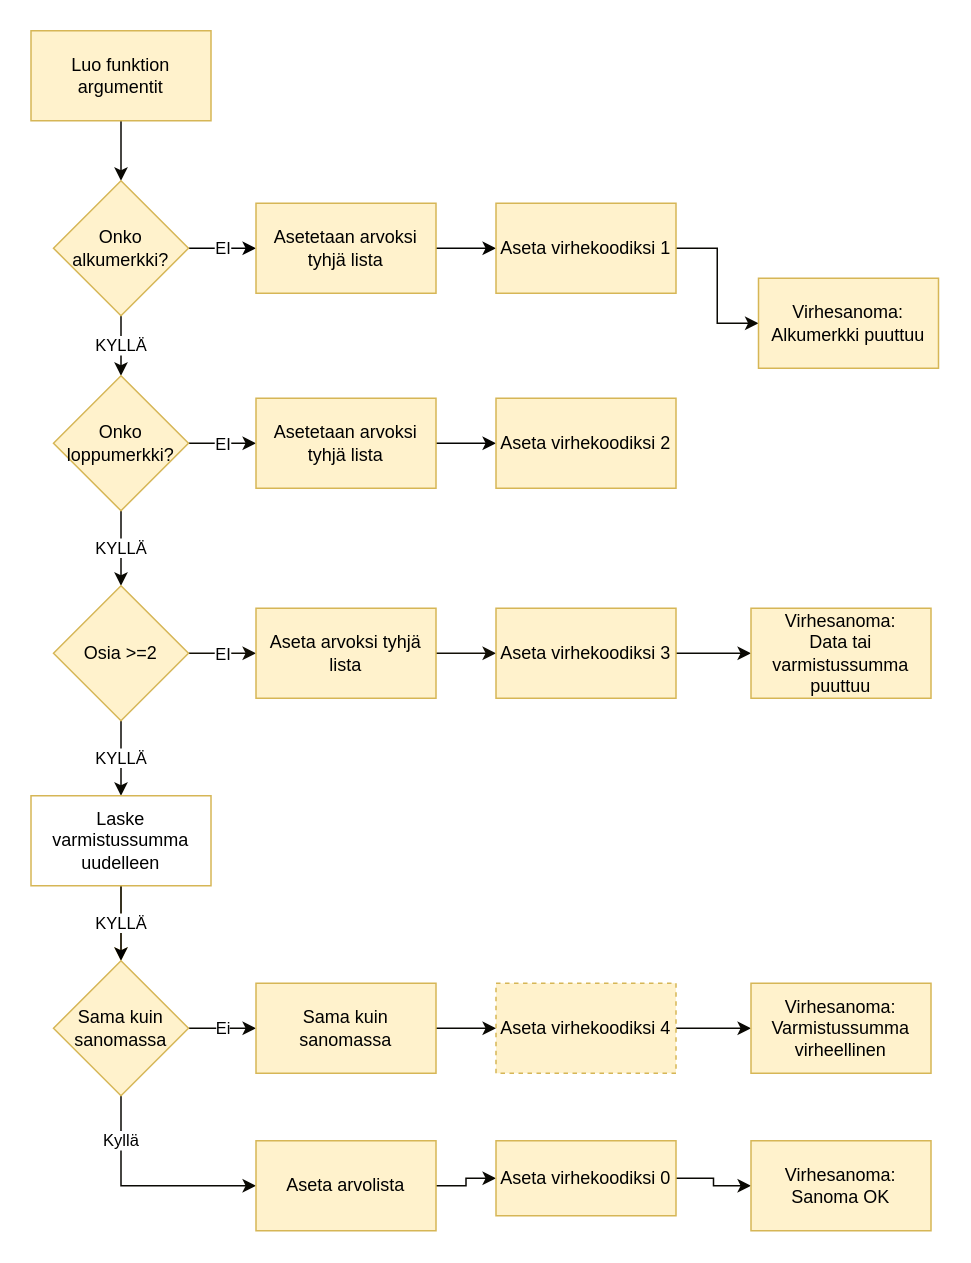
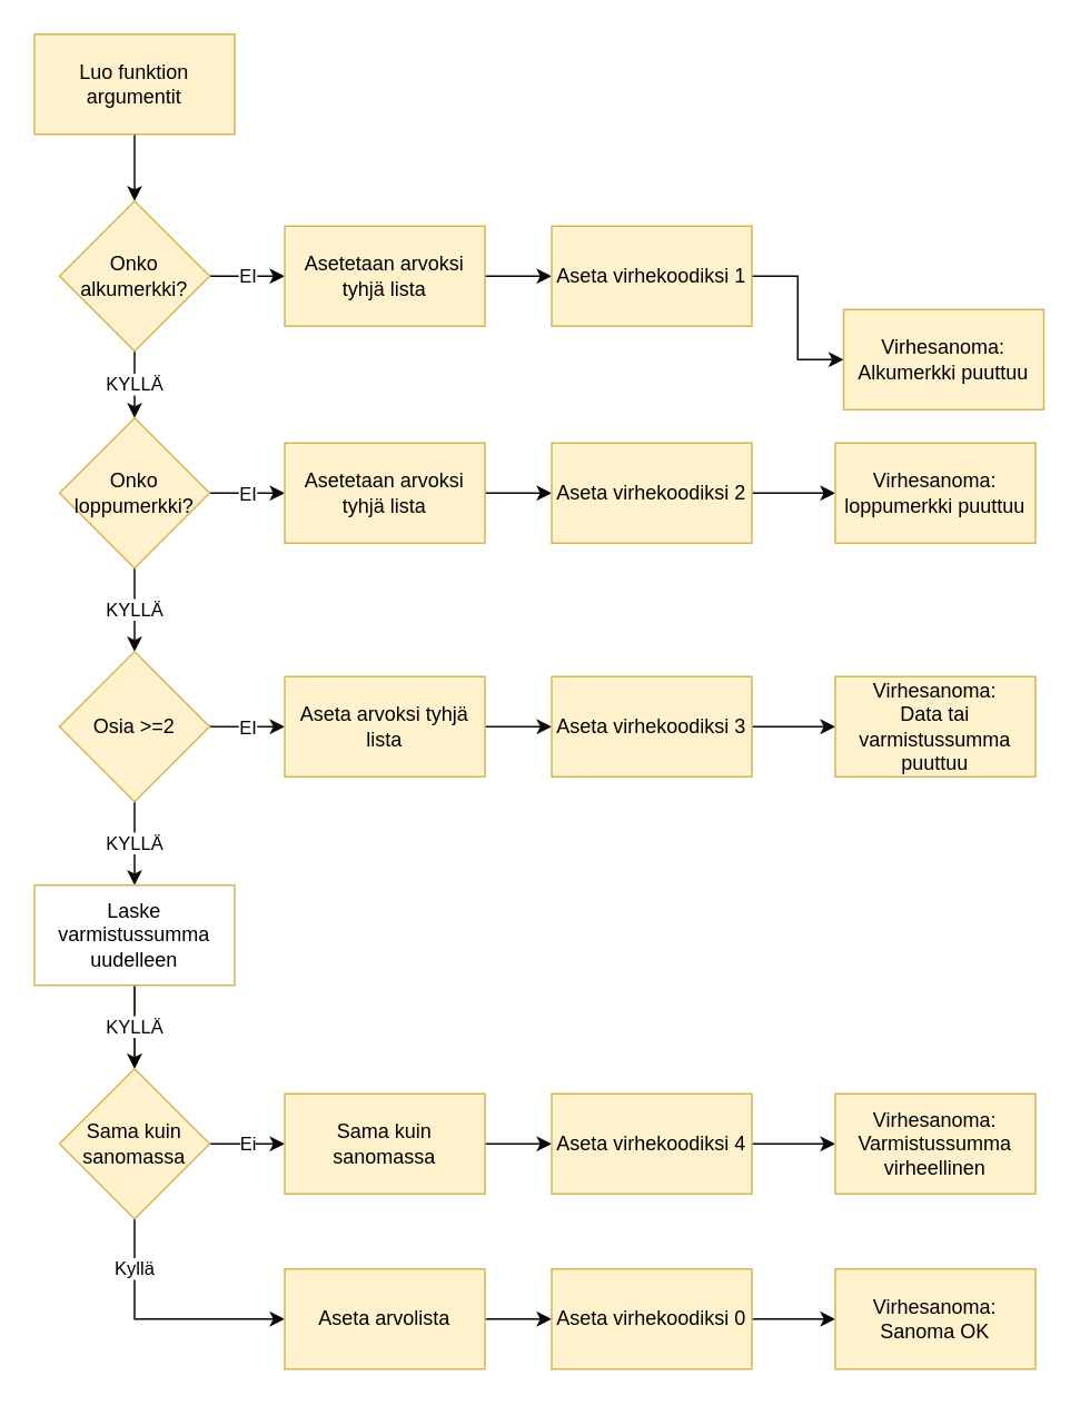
  <mxCell id="0" />
  <mxCell id="1" parent="0" />
  <mxCell id="2" style="edgeStyle=orthogonalEdgeStyle;rounded=0;orthogonalLoop=1;jettySize=auto;html=1;exitX=0.5;exitY=1;exitDx=0;exitDy=0;entryX=0.5;entryY=0;entryDx=0;entryDy=0;fillColor=#fff2cc;strokeColor=#0A0904;" edge="1" parent="1" source="3" target="6"><mxGeometry relative="1" as="geometry" /></mxCell>
  <mxCell id="3" value="Luo funktion argumentit" style="rounded=0;whiteSpace=wrap;html=1;fillColor=#fff2cc;strokeColor=#d6b656;" vertex="1" parent="1"><mxGeometry x="20" y="20" width="120" height="60" as="geometry" /></mxCell>
  <mxCell id="4" value="KYLLÄ" style="edgeStyle=orthogonalEdgeStyle;rounded=0;orthogonalLoop=1;jettySize=auto;html=1;exitX=0.5;exitY=1;exitDx=0;exitDy=0;fillColor=#fff2cc;strokeColor=#0A0904;" edge="1" parent="1" source="6"><mxGeometry relative="1" as="geometry"><mxPoint x="80" y="250" as="targetPoint" /></mxGeometry></mxCell>
  <mxCell id="5" value="EI" style="edgeStyle=orthogonalEdgeStyle;rounded=0;orthogonalLoop=1;jettySize=auto;html=1;exitX=1;exitY=0.5;exitDx=0;exitDy=0;entryX=0;entryY=0.5;entryDx=0;entryDy=0;" edge="1" parent="1" source="6" target="8"><mxGeometry relative="1" as="geometry"><mxPoint x="190" y="165" as="targetPoint" /><Array as="points" /></mxGeometry></mxCell>
  <mxCell id="6" value="Onko alkumerkki?" style="rhombus;whiteSpace=wrap;html=1;fillColor=#fff2cc;strokeColor=#d6b656;" vertex="1" parent="1"><mxGeometry x="35" y="120" width="90" height="90" as="geometry" /></mxCell>
  <mxCell id="7" style="edgeStyle=orthogonalEdgeStyle;rounded=0;orthogonalLoop=1;jettySize=auto;html=1;exitX=1;exitY=0.5;exitDx=0;exitDy=0;fillColor=#fff2cc;strokeColor=#050402;entryX=0;entryY=0.5;entryDx=0;entryDy=0;" edge="1" parent="1" source="8" target="10"><mxGeometry relative="1" as="geometry"><mxPoint x="360" y="165" as="targetPoint" /></mxGeometry></mxCell>
  <mxCell id="8" value="Asetetaan arvoksi tyhjä lista" style="rounded=0;whiteSpace=wrap;html=1;fillColor=#fff2cc;strokeColor=#d6b656;" vertex="1" parent="1"><mxGeometry x="170" y="135" width="120" height="60" as="geometry" /></mxCell>
  <mxCell id="9" style="edgeStyle=orthogonalEdgeStyle;rounded=0;orthogonalLoop=1;jettySize=auto;html=1;exitX=1;exitY=0.5;exitDx=0;exitDy=0;fillColor=#fff2cc;strokeColor=#0A0904;entryX=0;entryY=0.5;entryDx=0;entryDy=0;" edge="1" parent="1" source="10" target="11"><mxGeometry relative="1" as="geometry"><mxPoint x="520" y="165" as="targetPoint" /></mxGeometry></mxCell>
  <mxCell id="10" value="Aseta virhekoodiksi 1" style="rounded=0;whiteSpace=wrap;html=1;fillColor=#fff2cc;strokeColor=#d6b656;" vertex="1" parent="1"><mxGeometry x="330" y="135" width="120" height="60" as="geometry" /></mxCell>
  <mxCell id="11" value="Virhesanoma:&lt;br&gt;Alkumerkki puuttuu" style="rounded=0;whiteSpace=wrap;html=1;fillColor=#fff2cc;strokeColor=#d6b656;" vertex="1" parent="1"><mxGeometry x="505" y="185" width="120" height="60" as="geometry" /></mxCell>
  <mxCell id="12" value="EI" style="edgeStyle=orthogonalEdgeStyle;rounded=0;orthogonalLoop=1;jettySize=auto;html=1;exitX=1;exitY=0.5;exitDx=0;exitDy=0;fillColor=#fff2cc;strokeColor=#0A0904;" edge="1" parent="1" source="14"><mxGeometry relative="1" as="geometry"><mxPoint x="170" y="295" as="targetPoint" /></mxGeometry></mxCell>
  <mxCell id="13" value="KYLLÄ" style="edgeStyle=orthogonalEdgeStyle;rounded=0;orthogonalLoop=1;jettySize=auto;html=1;exitX=0.5;exitY=1;exitDx=0;exitDy=0;entryX=0.5;entryY=0;entryDx=0;entryDy=0;fillColor=#fff2cc;strokeColor=#0A0904;" edge="1" parent="1" source="14" target="22"><mxGeometry relative="1" as="geometry" /></mxCell>
  <mxCell id="14" value="Onko loppumerkki?" style="rhombus;whiteSpace=wrap;html=1;fillColor=#fff2cc;strokeColor=#d6b656;" vertex="1" parent="1"><mxGeometry x="35" y="250" width="90" height="90" as="geometry" /></mxCell>
  <mxCell id="15" style="edgeStyle=orthogonalEdgeStyle;rounded=0;orthogonalLoop=1;jettySize=auto;html=1;exitX=1;exitY=0.5;exitDx=0;exitDy=0;entryX=0;entryY=0.5;entryDx=0;entryDy=0;fillColor=#fff2cc;strokeColor=#050402;" edge="1" parent="1" source="16" target="18"><mxGeometry relative="1" as="geometry" /></mxCell>
  <mxCell id="16" value="Asetetaan arvoksi tyhjä lista" style="rounded=0;whiteSpace=wrap;html=1;fillColor=#fff2cc;strokeColor=#d6b656;" vertex="1" parent="1"><mxGeometry x="170" y="265" width="120" height="60" as="geometry" /></mxCell>
+ <mxCell id="17" style="edgeStyle=orthogonalEdgeStyle;rounded=0;orthogonalLoop=1;jettySize=auto;html=1;exitX=1;exitY=0.5;exitDx=0;exitDy=0;entryX=0;entryY=0.5;entryDx=0;entryDy=0;fillColor=#fff2cc;strokeColor=#050402;" edge="1" parent="1" source="18" target="19"><mxGeometry relative="1" as="geometry" /></mxCell>
  <mxCell id="18" value="Aseta virhekoodiksi 2" style="rounded=0;whiteSpace=wrap;html=1;fillColor=#fff2cc;strokeColor=#d6b656;" vertex="1" parent="1"><mxGeometry x="330" y="265" width="120" height="60" as="geometry" /></mxCell>
+ <mxCell id="19" value="Virhesanoma:&lt;br&gt;loppumerkki puuttuu" style="rounded=0;whiteSpace=wrap;html=1;fillColor=#fff2cc;strokeColor=#d6b656;" vertex="1" parent="1"><mxGeometry x="500" y="265" width="120" height="60" as="geometry" /></mxCell>
  <mxCell id="20" value="EI" style="edgeStyle=orthogonalEdgeStyle;rounded=0;orthogonalLoop=1;jettySize=auto;html=1;exitX=1;exitY=0.5;exitDx=0;exitDy=0;fillColor=#fff2cc;strokeColor=#120F07;" edge="1" parent="1" source="22"><mxGeometry relative="1" as="geometry"><mxPoint x="170" y="435" as="targetPoint" /></mxGeometry></mxCell>
  <mxCell id="21" value="KYLLÄ" style="edgeStyle=orthogonalEdgeStyle;rounded=0;orthogonalLoop=1;jettySize=auto;html=1;exitX=0.5;exitY=1;exitDx=0;exitDy=0;fillColor=#fff2cc;strokeColor=#0A0904;" edge="1" parent="1" source="22" target="30"><mxGeometry relative="1" as="geometry" /></mxCell>
  <mxCell id="22" value="Osia &amp;gt;=2" style="rhombus;whiteSpace=wrap;html=1;fillColor=#fff2cc;strokeColor=#d6b656;" vertex="1" parent="1"><mxGeometry x="35" y="390" width="90" height="90" as="geometry" /></mxCell>
  <mxCell id="23" style="edgeStyle=orthogonalEdgeStyle;rounded=0;orthogonalLoop=1;jettySize=auto;html=1;exitX=1;exitY=0.5;exitDx=0;exitDy=0;entryX=0;entryY=0.5;entryDx=0;entryDy=0;fillColor=#fff2cc;strokeColor=#120F07;" edge="1" parent="1" source="24" target="26"><mxGeometry relative="1" as="geometry"><mxPoint x="350" y="435" as="targetPoint" /></mxGeometry></mxCell>
  <mxCell id="24" value="Aseta arvoksi tyhjä lista" style="rounded=0;whiteSpace=wrap;html=1;fillColor=#fff2cc;strokeColor=#d6b656;" vertex="1" parent="1"><mxGeometry x="170" y="405" width="120" height="60" as="geometry" /></mxCell>
  <mxCell id="25" style="edgeStyle=orthogonalEdgeStyle;rounded=0;orthogonalLoop=1;jettySize=auto;html=1;exitX=1;exitY=0.5;exitDx=0;exitDy=0;entryX=0;entryY=0.5;entryDx=0;entryDy=0;fillColor=#fff2cc;strokeColor=#0A0904;" edge="1" parent="1" source="26" target="27"><mxGeometry relative="1" as="geometry" /></mxCell>
  <mxCell id="26" value="Aseta virhekoodiksi 3" style="rounded=0;whiteSpace=wrap;html=1;fillColor=#fff2cc;strokeColor=#d6b656;" vertex="1" parent="1"><mxGeometry x="330" y="405" width="120" height="60" as="geometry" /></mxCell>
  <mxCell id="27" value="Virhesanoma:&lt;br&gt;Data tai varmistussumma puuttuu" style="rounded=0;whiteSpace=wrap;html=1;fillColor=#fff2cc;strokeColor=#d6b656;" vertex="1" parent="1"><mxGeometry x="500" y="405" width="120" height="60" as="geometry" /></mxCell>
  <mxCell id="28" style="edgeStyle=orthogonalEdgeStyle;rounded=0;orthogonalLoop=1;jettySize=auto;html=1;exitX=0.5;exitY=1;exitDx=0;exitDy=0;entryX=0.5;entryY=0;entryDx=0;entryDy=0;fillColor=#fff2cc;strokeColor=#d6b656;" edge="1" parent="1" source="30" target="33"><mxGeometry relative="1" as="geometry" /></mxCell>
  <mxCell id="29" value="KYLLÄ" style="edgeStyle=orthogonalEdgeStyle;rounded=0;orthogonalLoop=1;jettySize=auto;html=1;fillColor=#fff2cc;strokeColor=#000000;" edge="1" parent="1" source="30" target="33"><mxGeometry relative="1" as="geometry" /></mxCell>
  <mxCell id="30" value="Laske varmistussumma uudelleen" style="rounded=0;whiteSpace=wrap;html=1;fillColor=#ffffff;strokeColor=#d6b656;" vertex="1" parent="1"><mxGeometry x="20" y="530" width="120" height="60" as="geometry" /></mxCell>
  <mxCell id="31" value="Ei" style="edgeStyle=orthogonalEdgeStyle;rounded=0;orthogonalLoop=1;jettySize=auto;html=1;exitX=1;exitY=0.5;exitDx=0;exitDy=0;entryX=0;entryY=0.5;entryDx=0;entryDy=0;fillColor=#fff2cc;strokeColor=#0A0904;" edge="1" parent="1" source="33" target="35"><mxGeometry relative="1" as="geometry" /></mxCell>
  <mxCell id="32" value="Kyllä" style="edgeStyle=orthogonalEdgeStyle;rounded=0;orthogonalLoop=1;jettySize=auto;html=1;exitX=0.5;exitY=1;exitDx=0;exitDy=0;entryX=0;entryY=0.5;entryDx=0;entryDy=0;fillColor=#fff2cc;strokeColor=#0A0904;" edge="1" parent="1" source="33" target="40"><mxGeometry x="-0.6" relative="1" as="geometry"><mxPoint as="offset" /></mxGeometry></mxCell>
  <mxCell id="33" value="Sama kuin sanomassa" style="rhombus;whiteSpace=wrap;html=1;fillColor=#fff2cc;strokeColor=#d6b656;" vertex="1" parent="1"><mxGeometry x="35" y="640" width="90" height="90" as="geometry" /></mxCell>
  <mxCell id="34" style="edgeStyle=orthogonalEdgeStyle;rounded=0;orthogonalLoop=1;jettySize=auto;html=1;exitX=1;exitY=0.5;exitDx=0;exitDy=0;entryX=0;entryY=0.5;entryDx=0;entryDy=0;fillColor=#fff2cc;strokeColor=#0A0904;" edge="1" parent="1" source="35" target="37"><mxGeometry relative="1" as="geometry" /></mxCell>
  <mxCell id="35" value="Sama kuin sanomassa" style="rounded=0;whiteSpace=wrap;html=1;fillColor=#fff2cc;strokeColor=#d6b656;" vertex="1" parent="1"><mxGeometry x="170" y="655" width="120" height="60" as="geometry" /></mxCell>
  <mxCell id="36" style="edgeStyle=orthogonalEdgeStyle;rounded=0;orthogonalLoop=1;jettySize=auto;html=1;exitX=1;exitY=0.5;exitDx=0;exitDy=0;entryX=0;entryY=0.5;entryDx=0;entryDy=0;fillColor=#fff2cc;strokeColor=#0A0904;" edge="1" parent="1" source="37" target="38"><mxGeometry relative="1" as="geometry" /></mxCell>
- <mxCell id="37" value="Aseta virhekoodiksi 4" style="rounded=0;whiteSpace=wrap;html=1;fillColor=#fff2cc;strokeColor=#d6b656;dashed=1;" vertex="1" parent="1"><mxGeometry x="330" y="655" width="120" height="60" as="geometry" /></mxCell>
+ <mxCell id="37" value="Aseta virhekoodiksi 4" style="rounded=0;whiteSpace=wrap;html=1;fillColor=#fff2cc;strokeColor=#d6b656;" vertex="1" parent="1"><mxGeometry x="330" y="655" width="120" height="60" as="geometry" /></mxCell>
  <mxCell id="38" value="Virhesanoma:&lt;br&gt;Varmistussumma virheellinen" style="rounded=0;whiteSpace=wrap;html=1;fillColor=#fff2cc;strokeColor=#d6b656;" vertex="1" parent="1"><mxGeometry x="500" y="655" width="120" height="60" as="geometry" /></mxCell>
  <mxCell id="39" style="edgeStyle=orthogonalEdgeStyle;rounded=0;orthogonalLoop=1;jettySize=auto;html=1;exitX=1;exitY=0.5;exitDx=0;exitDy=0;entryX=0;entryY=0.5;entryDx=0;entryDy=0;fillColor=#fff2cc;strokeColor=#0A0904;" edge="1" parent="1" source="40" target="42"><mxGeometry relative="1" as="geometry" /></mxCell>
  <mxCell id="40" value="Aseta arvolista" style="rounded=0;whiteSpace=wrap;html=1;fillColor=#fff2cc;strokeColor=#d6b656;" vertex="1" parent="1"><mxGeometry x="170" y="760" width="120" height="60" as="geometry" /></mxCell>
  <mxCell id="41" style="edgeStyle=orthogonalEdgeStyle;rounded=0;orthogonalLoop=1;jettySize=auto;html=1;exitX=1;exitY=0.5;exitDx=0;exitDy=0;entryX=0;entryY=0.5;entryDx=0;entryDy=0;fillColor=#fff2cc;strokeColor=#0A0904;" edge="1" parent="1" source="42" target="43"><mxGeometry relative="1" as="geometry" /></mxCell>
- <mxCell id="42" value="Aseta virhekoodiksi 0" style="rounded=0;whiteSpace=wrap;html=1;fillColor=#fff2cc;strokeColor=#d6b656;" vertex="1" parent="1"><mxGeometry x="330" y="760" width="120" height="50" as="geometry" /></mxCell>
+ <mxCell id="42" value="Aseta virhekoodiksi 0" style="rounded=0;whiteSpace=wrap;html=1;fillColor=#fff2cc;strokeColor=#d6b656;" vertex="1" parent="1"><mxGeometry x="330" y="760" width="120" height="60" as="geometry" /></mxCell>
  <mxCell id="43" value="Virhesanoma:&lt;br&gt;Sanoma OK" style="rounded=0;whiteSpace=wrap;html=1;fillColor=#fff2cc;strokeColor=#d6b656;" vertex="1" parent="1"><mxGeometry x="500" y="760" width="120" height="60" as="geometry" /></mxCell>
